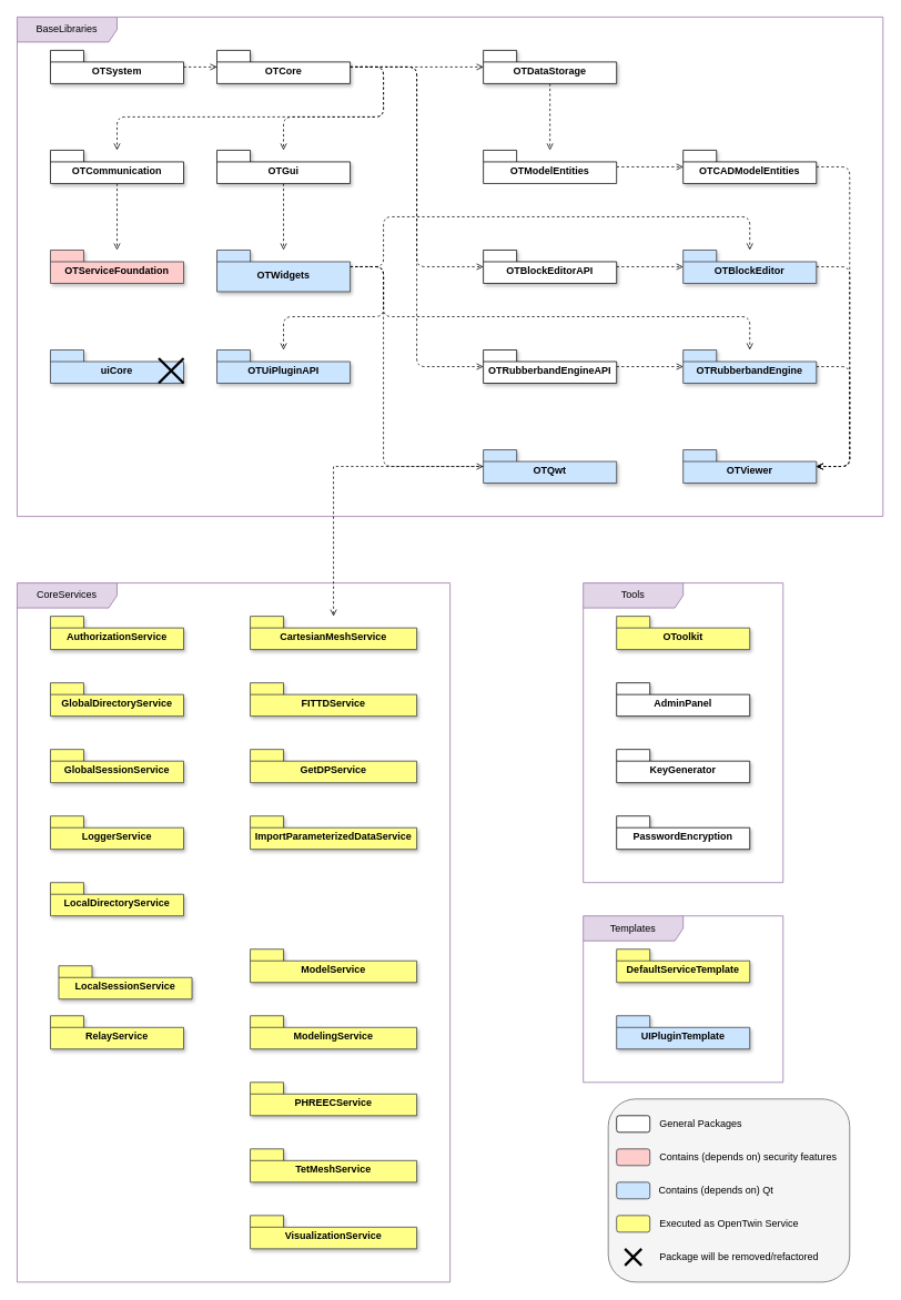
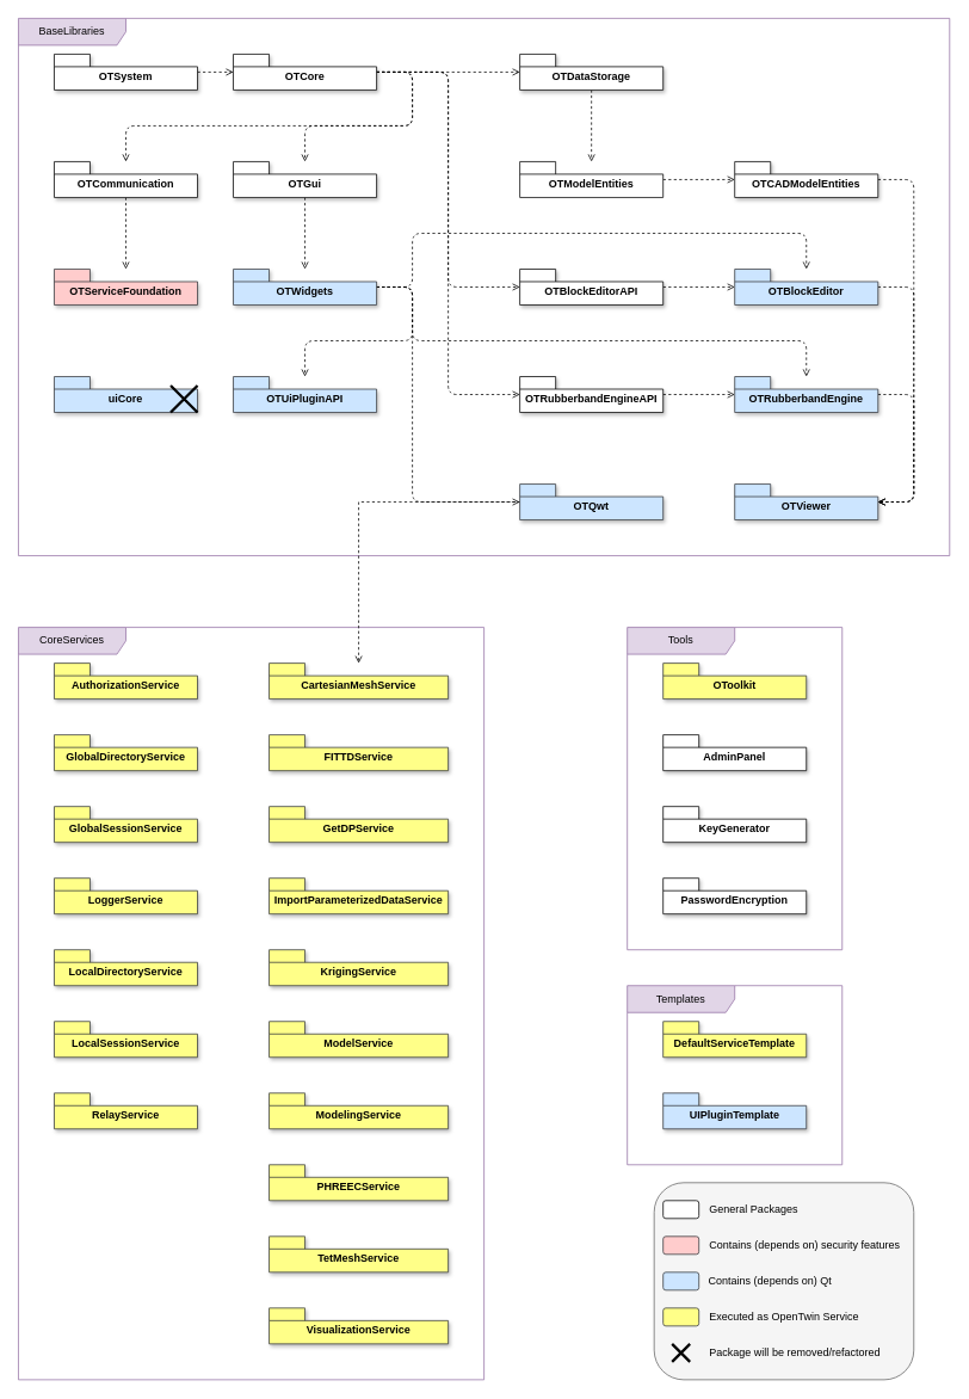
  <mxCell id="0" />
  <mxCell id="1" parent="0" />
  <mxCell id="2" value="" style="rounded=1;whiteSpace=wrap;html=1;fillColor=#f5f5f5;fontColor=#333333;strokeColor=#666666;glass=0;shadow=0;" parent="1" vertex="1"><mxGeometry x="730" y="1320" width="290" height="220" as="geometry" /></mxCell>
  <mxCell id="3" style="edgeStyle=orthogonalEdgeStyle;rounded=0;orthogonalLoop=1;jettySize=auto;html=1;dashed=1;endArrow=open;endFill=0;" parent="1" source="4" target="10" edge="1"><mxGeometry relative="1" as="geometry" /></mxCell>
  <mxCell id="4" value="OTSystem" style="shape=folder;fontStyle=1;spacingTop=10;tabWidth=40;tabHeight=14;tabPosition=left;html=1;whiteSpace=wrap;shadow=1;" parent="1" vertex="1"><mxGeometry x="60" y="60" width="160" height="40" as="geometry" /></mxCell>
  <mxCell id="5" style="edgeStyle=orthogonalEdgeStyle;rounded=1;orthogonalLoop=1;jettySize=auto;html=1;dashed=1;endArrow=open;endFill=0;" parent="1" source="10" target="12" edge="1"><mxGeometry relative="1" as="geometry"><Array as="points"><mxPoint x="460" y="80" /><mxPoint x="460" y="140" /><mxPoint x="140" y="140" /></Array></mxGeometry></mxCell>
  <mxCell id="6" style="edgeStyle=orthogonalEdgeStyle;rounded=1;orthogonalLoop=1;jettySize=auto;html=1;dashed=1;endArrow=open;endFill=0;" parent="1" source="10" target="36" edge="1"><mxGeometry relative="1" as="geometry"><Array as="points"><mxPoint x="460" y="80" /><mxPoint x="460" y="140" /><mxPoint x="340" y="140" /></Array></mxGeometry></mxCell>
  <mxCell id="7" style="edgeStyle=orthogonalEdgeStyle;rounded=0;orthogonalLoop=1;jettySize=auto;html=1;dashed=1;endArrow=open;endFill=0;" parent="1" source="10" target="27" edge="1"><mxGeometry relative="1" as="geometry" /></mxCell>
  <mxCell id="8" style="edgeStyle=orthogonalEdgeStyle;rounded=1;orthogonalLoop=1;jettySize=auto;html=1;dashed=1;endArrow=open;endFill=0;" parent="1" source="10" target="15" edge="1"><mxGeometry relative="1" as="geometry"><Array as="points"><mxPoint x="500" y="80" /><mxPoint x="500" y="320" /></Array></mxGeometry></mxCell>
  <mxCell id="9" style="edgeStyle=orthogonalEdgeStyle;rounded=1;orthogonalLoop=1;jettySize=auto;html=1;dashed=1;endArrow=open;endFill=0;" parent="1" source="10" target="31" edge="1"><mxGeometry relative="1" as="geometry"><Array as="points"><mxPoint x="500" y="80" /><mxPoint x="500" y="440" /></Array></mxGeometry></mxCell>
  <mxCell id="10" value="OTCore" style="shape=folder;fontStyle=1;spacingTop=10;tabWidth=40;tabHeight=14;tabPosition=left;html=1;whiteSpace=wrap;shadow=1;" parent="1" vertex="1"><mxGeometry x="260" y="60" width="160" height="40" as="geometry" /></mxCell>
  <mxCell id="11" style="edgeStyle=orthogonalEdgeStyle;rounded=0;orthogonalLoop=1;jettySize=auto;html=1;dashed=1;endArrow=open;endFill=0;" parent="1" source="12" target="13" edge="1"><mxGeometry relative="1" as="geometry" /></mxCell>
  <mxCell id="12" value="OTCommunication" style="shape=folder;fontStyle=1;spacingTop=10;tabWidth=40;tabHeight=14;tabPosition=left;html=1;whiteSpace=wrap;shadow=1;" parent="1" vertex="1"><mxGeometry x="60" y="180" width="160" height="40" as="geometry" /></mxCell>
  <mxCell id="13" value="OTServiceFoundation" style="shape=folder;fontStyle=1;spacingTop=10;tabWidth=40;tabHeight=14;tabPosition=left;html=1;whiteSpace=wrap;fillColor=#ffcccc;strokeColor=#36393d;shadow=1;" parent="1" vertex="1"><mxGeometry x="60" y="300" width="160" height="40" as="geometry" /></mxCell>
  <mxCell id="14" style="edgeStyle=orthogonalEdgeStyle;rounded=1;orthogonalLoop=1;jettySize=auto;html=1;dashed=1;endArrow=open;endFill=0;" parent="1" source="15" target="17" edge="1"><mxGeometry relative="1" as="geometry" /></mxCell>
  <mxCell id="15" value="OTBlockEditorAPI" style="shape=folder;fontStyle=1;spacingTop=10;tabWidth=40;tabHeight=14;tabPosition=left;html=1;whiteSpace=wrap;shadow=1;" parent="1" vertex="1"><mxGeometry x="580" y="300" width="160" height="40" as="geometry" /></mxCell>
  <mxCell id="16" style="edgeStyle=orthogonalEdgeStyle;rounded=1;orthogonalLoop=1;jettySize=auto;html=1;dashed=1;endArrow=open;endFill=0;" parent="1" source="17" target="42" edge="1"><mxGeometry relative="1" as="geometry"><Array as="points"><mxPoint x="1020" y="320" /><mxPoint x="1020" y="560" /></Array></mxGeometry></mxCell>
  <mxCell id="17" value="OTBlockEditor" style="shape=folder;fontStyle=1;spacingTop=10;tabWidth=40;tabHeight=14;tabPosition=left;html=1;whiteSpace=wrap;fillColor=#cce5ff;strokeColor=#36393d;shadow=1;" parent="1" vertex="1"><mxGeometry x="820" y="300" width="160" height="40" as="geometry" /></mxCell>
  <mxCell id="18" value="" style="rounded=1;whiteSpace=wrap;html=1;" parent="1" vertex="1"><mxGeometry x="740" y="1340" width="40" height="20" as="geometry" /></mxCell>
  <mxCell id="19" value="" style="rounded=1;whiteSpace=wrap;html=1;fillColor=#ffcccc;strokeColor=#36393d;" parent="1" vertex="1"><mxGeometry x="740" y="1380" width="40" height="20" as="geometry" /></mxCell>
  <mxCell id="20" value="" style="rounded=1;whiteSpace=wrap;html=1;fillColor=#cce5ff;strokeColor=#36393d;" parent="1" vertex="1"><mxGeometry x="740" y="1420" width="40" height="20" as="geometry" /></mxCell>
  <mxCell id="21" value="General Packages" style="text;html=1;strokeColor=none;fillColor=none;align=left;verticalAlign=middle;whiteSpace=wrap;rounded=0;" parent="1" vertex="1"><mxGeometry x="790" y="1340" width="230" height="20" as="geometry" /></mxCell>
  <mxCell id="22" value="Contains (depends on) security features" style="text;html=1;strokeColor=none;fillColor=none;align=left;verticalAlign=middle;whiteSpace=wrap;rounded=0;" parent="1" vertex="1"><mxGeometry x="790" y="1380" width="230" height="20" as="geometry" /></mxCell>
  <mxCell id="23" value="Contains (depends on) Qt" style="text;html=1;strokeColor=none;fillColor=none;align=left;verticalAlign=middle;whiteSpace=wrap;rounded=0;" parent="1" vertex="1"><mxGeometry x="789" y="1420" width="231" height="20" as="geometry" /></mxCell>
  <mxCell id="24" style="edgeStyle=orthogonalEdgeStyle;rounded=0;orthogonalLoop=1;jettySize=auto;html=1;dashed=1;endArrow=open;endFill=0;" parent="1" source="25" target="29" edge="1"><mxGeometry relative="1" as="geometry" /></mxCell>
  <mxCell id="25" value="OTModelEntities" style="shape=folder;fontStyle=1;spacingTop=10;tabWidth=40;tabHeight=14;tabPosition=left;html=1;whiteSpace=wrap;" parent="1" vertex="1"><mxGeometry x="580" y="180" width="160" height="40" as="geometry" /></mxCell>
  <mxCell id="26" style="edgeStyle=orthogonalEdgeStyle;rounded=0;orthogonalLoop=1;jettySize=auto;html=1;dashed=1;endArrow=open;endFill=0;" parent="1" source="27" target="25" edge="1"><mxGeometry relative="1" as="geometry" /></mxCell>
  <mxCell id="27" value="OTDataStorage" style="shape=folder;fontStyle=1;spacingTop=10;tabWidth=40;tabHeight=14;tabPosition=left;html=1;whiteSpace=wrap;shadow=1;" parent="1" vertex="1"><mxGeometry x="580" y="60" width="160" height="40" as="geometry" /></mxCell>
  <mxCell id="28" style="edgeStyle=orthogonalEdgeStyle;rounded=1;orthogonalLoop=1;jettySize=auto;html=1;dashed=1;endArrow=open;endFill=0;" parent="1" source="29" target="42" edge="1"><mxGeometry relative="1" as="geometry"><Array as="points"><mxPoint x="1020" y="200" /><mxPoint x="1020" y="560" /></Array></mxGeometry></mxCell>
  <mxCell id="29" value="OTCADModelEntities" style="shape=folder;fontStyle=1;spacingTop=10;tabWidth=40;tabHeight=14;tabPosition=left;html=1;whiteSpace=wrap;shadow=1;" parent="1" vertex="1"><mxGeometry x="820" y="180" width="160" height="40" as="geometry" /></mxCell>
  <mxCell id="30" style="edgeStyle=orthogonalEdgeStyle;rounded=1;orthogonalLoop=1;jettySize=auto;html=1;dashed=1;endArrow=open;endFill=0;" parent="1" source="31" target="33" edge="1"><mxGeometry relative="1" as="geometry" /></mxCell>
  <mxCell id="31" value="OTRubberbandEngineAPI" style="shape=folder;fontStyle=1;spacingTop=10;tabWidth=40;tabHeight=14;tabPosition=left;html=1;whiteSpace=wrap;shadow=1;" parent="1" vertex="1"><mxGeometry x="580" y="420" width="160" height="40" as="geometry" /></mxCell>
  <mxCell id="32" style="edgeStyle=orthogonalEdgeStyle;rounded=1;orthogonalLoop=1;jettySize=auto;html=1;dashed=1;endArrow=open;endFill=0;" parent="1" source="33" target="42" edge="1"><mxGeometry relative="1" as="geometry"><Array as="points"><mxPoint x="1020" y="440" /><mxPoint x="1020" y="560" /></Array></mxGeometry></mxCell>
  <mxCell id="33" value="OTRubberbandEngine" style="shape=folder;fontStyle=1;spacingTop=10;tabWidth=40;tabHeight=14;tabPosition=left;html=1;whiteSpace=wrap;fillColor=#cce5ff;strokeColor=#36393d;shadow=1;" parent="1" vertex="1"><mxGeometry x="820" y="420" width="160" height="40" as="geometry" /></mxCell>
  <mxCell id="34" value="BaseLibraries" style="shape=umlFrame;whiteSpace=wrap;html=1;pointerEvents=0;width=120;height=30;fillColor=#e1d5e7;strokeColor=#9673a6;align=center;" parent="1" vertex="1"><mxGeometry width="1040" height="600" as="geometry" x="20" y="20" /></mxCell>
  <mxCell id="35" style="edgeStyle=orthogonalEdgeStyle;rounded=1;orthogonalLoop=1;jettySize=auto;html=1;dashed=1;endArrow=open;endFill=0;" parent="1" source="36" target="41" edge="1"><mxGeometry relative="1" as="geometry" /></mxCell>
  <mxCell id="36" value="OTGui" style="shape=folder;fontStyle=1;spacingTop=10;tabWidth=40;tabHeight=14;tabPosition=left;html=1;whiteSpace=wrap;shadow=1;" parent="1" vertex="1"><mxGeometry x="260" y="180" width="160" height="40" as="geometry" /></mxCell>
  <mxCell id="37" style="edgeStyle=orthogonalEdgeStyle;rounded=1;orthogonalLoop=1;jettySize=auto;html=1;dashed=1;endArrow=open;endFill=0;" parent="1" source="41" target="17" edge="1"><mxGeometry relative="1" as="geometry"><Array as="points"><mxPoint x="460" y="320" /><mxPoint x="460" y="260" /><mxPoint x="900" y="260" /></Array></mxGeometry></mxCell>
  <mxCell id="38" style="edgeStyle=orthogonalEdgeStyle;rounded=1;orthogonalLoop=1;jettySize=auto;html=1;dashed=1;endArrow=open;endFill=0;" parent="1" source="41" target="33" edge="1"><mxGeometry relative="1" as="geometry"><Array as="points"><mxPoint x="460" y="320" /><mxPoint x="460" y="380" /><mxPoint x="900" y="380" /></Array></mxGeometry></mxCell>
  <mxCell id="39" style="edgeStyle=orthogonalEdgeStyle;rounded=1;orthogonalLoop=1;jettySize=auto;html=1;dashed=1;endArrow=open;endFill=0;" parent="1" source="41" target="62" edge="1"><mxGeometry relative="1" as="geometry"><Array as="points"><mxPoint x="460" y="320" /><mxPoint x="460" y="560" /></Array></mxGeometry></mxCell>
  <mxCell id="40" style="edgeStyle=orthogonalEdgeStyle;rounded=1;orthogonalLoop=1;jettySize=auto;html=1;dashed=1;endArrow=open;endFill=0;" parent="1" source="41" target="68" edge="1"><mxGeometry relative="1" as="geometry"><Array as="points"><mxPoint x="460" y="320" /><mxPoint x="460" y="380" /><mxPoint x="340" y="380" /></Array></mxGeometry></mxCell>
- <mxCell id="41" value="OTWidgets" style="shape=folder;fontStyle=1;spacingTop=10;tabWidth=40;tabHeight=14;tabPosition=left;html=1;whiteSpace=wrap;fillColor=#cce5ff;strokeColor=#36393d;shadow=1;" parent="1" vertex="1"><mxGeometry x="260" y="300" width="160" height="50" as="geometry" /></mxCell>
+ <mxCell id="41" value="OTWidgets" style="shape=folder;fontStyle=1;spacingTop=10;tabWidth=40;tabHeight=14;tabPosition=left;html=1;whiteSpace=wrap;fillColor=#cce5ff;strokeColor=#36393d;shadow=1;" parent="1" vertex="1"><mxGeometry x="260" y="300" width="160" height="40" as="geometry" /></mxCell>
  <mxCell id="42" value="OTViewer" style="shape=folder;fontStyle=1;spacingTop=10;tabWidth=40;tabHeight=14;tabPosition=left;html=1;whiteSpace=wrap;fillColor=#cce5ff;strokeColor=#36393d;shadow=1;" parent="1" vertex="1"><mxGeometry x="820" y="540" width="160" height="40" as="geometry" /></mxCell>
  <mxCell id="43" value="CoreServices" style="shape=umlFrame;whiteSpace=wrap;html=1;pointerEvents=0;fillColor=#e1d5e7;strokeColor=#9673a6;width=120;height=30;" parent="1" vertex="1"><mxGeometry y="700" width="520" height="840" as="geometry" x="20" /></mxCell>
  <mxCell id="44" value="Tools" style="shape=umlFrame;whiteSpace=wrap;html=1;pointerEvents=0;fillColor=#e1d5e7;strokeColor=#9673a6;width=120;height=30;" parent="1" vertex="1"><mxGeometry x="700" y="700" width="240" height="360" as="geometry" /></mxCell>
  <mxCell id="45" value="Templates" style="shape=umlFrame;whiteSpace=wrap;html=1;pointerEvents=0;fillColor=#e1d5e7;strokeColor=#9673a6;width=120;height=30;" parent="1" vertex="1"><mxGeometry x="700" y="1100" width="240" height="200" as="geometry" /></mxCell>
  <mxCell id="46" value="OToolkit" style="shape=folder;fontStyle=1;spacingTop=10;tabWidth=40;tabHeight=14;tabPosition=left;html=1;whiteSpace=wrap;fillColor=#ffff88;strokeColor=#36393d;shadow=1;" parent="1" vertex="1"><mxGeometry x="740" y="740" width="160" height="40" as="geometry" /></mxCell>
  <mxCell id="47" value="AuthorizationService" style="shape=folder;fontStyle=1;spacingTop=10;tabWidth=40;tabHeight=14;tabPosition=left;html=1;whiteSpace=wrap;fillColor=#ffff88;strokeColor=#36393d;shadow=1;" parent="1" vertex="1"><mxGeometry x="60" y="740" width="160" height="40" as="geometry" /></mxCell>
  <mxCell id="48" value="CartesianMeshService" style="shape=folder;fontStyle=1;spacingTop=10;tabWidth=40;tabHeight=14;tabPosition=left;html=1;whiteSpace=wrap;fillColor=#ffff88;strokeColor=#36393d;shadow=1;" parent="1" vertex="1"><mxGeometry x="300" y="740" width="200" height="40" as="geometry" /></mxCell>
  <mxCell id="49" value="FITTDService" style="shape=folder;fontStyle=1;spacingTop=10;tabWidth=40;tabHeight=14;tabPosition=left;html=1;whiteSpace=wrap;fillColor=#ffff88;strokeColor=#36393d;shadow=1;" parent="1" vertex="1"><mxGeometry x="300" y="820" width="200" height="40" as="geometry" /></mxCell>
  <mxCell id="50" value="GetDPService" style="shape=folder;fontStyle=1;spacingTop=10;tabWidth=40;tabHeight=14;tabPosition=left;html=1;whiteSpace=wrap;fillColor=#ffff88;strokeColor=#36393d;shadow=1;" parent="1" vertex="1"><mxGeometry x="300" y="900" width="200" height="40" as="geometry" /></mxCell>
  <mxCell id="51" value="GlobalDirectoryService" style="shape=folder;fontStyle=1;spacingTop=10;tabWidth=40;tabHeight=14;tabPosition=left;html=1;whiteSpace=wrap;fillColor=#ffff88;strokeColor=#36393d;shadow=1;" parent="1" vertex="1"><mxGeometry x="60" y="820" width="160" height="40" as="geometry" /></mxCell>
  <mxCell id="52" value="LocalDirectoryService" style="shape=folder;fontStyle=1;spacingTop=10;tabWidth=40;tabHeight=14;tabPosition=left;html=1;whiteSpace=wrap;fillColor=#ffff88;strokeColor=#36393d;shadow=1;" parent="1" vertex="1"><mxGeometry x="60" y="1060" width="160" height="40" as="geometry" /></mxCell>
  <mxCell id="53" value="GlobalSessionService" style="shape=folder;fontStyle=1;spacingTop=10;tabWidth=40;tabHeight=14;tabPosition=left;html=1;whiteSpace=wrap;fillColor=#ffff88;strokeColor=#36393d;shadow=1;" parent="1" vertex="1"><mxGeometry x="60" y="900" width="160" height="40" as="geometry" /></mxCell>
- <mxCell id="54" value="LocalSessionService" style="shape=folder;fontStyle=1;spacingTop=10;tabWidth=40;tabHeight=14;tabPosition=left;html=1;whiteSpace=wrap;fillColor=#ffff88;strokeColor=#36393d;shadow=1;" parent="1" vertex="1"><mxGeometry x="70" y="1160" width="160" height="40" as="geometry" /></mxCell>
+ <mxCell id="54" value="LocalSessionService" style="shape=folder;fontStyle=1;spacingTop=10;tabWidth=40;tabHeight=14;tabPosition=left;html=1;whiteSpace=wrap;fillColor=#ffff88;strokeColor=#36393d;shadow=1;" parent="1" vertex="1"><mxGeometry x="60" y="1140" width="160" height="40" as="geometry" /></mxCell>
  <mxCell id="55" value="ImportParameterizedDataService" style="shape=folder;fontStyle=1;spacingTop=10;tabWidth=40;tabHeight=14;tabPosition=left;html=1;whiteSpace=wrap;fillColor=#ffff88;strokeColor=#36393d;shadow=1;" parent="1" vertex="1"><mxGeometry x="300" y="980" width="200" height="40" as="geometry" /></mxCell>
+ <mxCell id="56" value="KrigingService" style="shape=folder;fontStyle=1;spacingTop=10;tabWidth=40;tabHeight=14;tabPosition=left;html=1;whiteSpace=wrap;fillColor=#ffff88;strokeColor=#36393d;shadow=1;" parent="1" vertex="1"><mxGeometry x="300" y="1060" width="200" height="40" as="geometry" /></mxCell>
  <mxCell id="57" value="ModelService" style="shape=folder;fontStyle=1;spacingTop=10;tabWidth=40;tabHeight=14;tabPosition=left;html=1;whiteSpace=wrap;fillColor=#ffff88;strokeColor=#36393d;shadow=1;" parent="1" vertex="1"><mxGeometry x="300" y="1140" width="200" height="40" as="geometry" /></mxCell>
  <mxCell id="58" value="ModelingService" style="shape=folder;fontStyle=1;spacingTop=10;tabWidth=40;tabHeight=14;tabPosition=left;html=1;whiteSpace=wrap;fillColor=#ffff88;strokeColor=#36393d;shadow=1;" parent="1" vertex="1"><mxGeometry x="300" y="1220" width="200" height="40" as="geometry" /></mxCell>
  <mxCell id="59" value="LoggerService" style="shape=folder;fontStyle=1;spacingTop=10;tabWidth=40;tabHeight=14;tabPosition=left;html=1;whiteSpace=wrap;fillColor=#ffff88;strokeColor=#36393d;shadow=1;" parent="1" vertex="1"><mxGeometry x="60" y="980" width="160" height="40" as="geometry" /></mxCell>
  <mxCell id="60" value="PHREECService" style="shape=folder;fontStyle=1;spacingTop=10;tabWidth=40;tabHeight=14;tabPosition=left;html=1;whiteSpace=wrap;fillColor=#ffff88;strokeColor=#36393d;shadow=1;" parent="1" vertex="1"><mxGeometry x="300" y="1300" width="200" height="40" as="geometry" /></mxCell>
  <mxCell id="61" style="edgeStyle=orthogonalEdgeStyle;rounded=0;orthogonalLoop=1;jettySize=auto;html=1;dashed=1;endArrow=open;endFill=0;" parent="1" source="62" target="48" edge="1"><mxGeometry relative="1" as="geometry" /></mxCell>
  <mxCell id="62" value="OTQwt" style="shape=folder;fontStyle=1;spacingTop=10;tabWidth=40;tabHeight=14;tabPosition=left;html=1;whiteSpace=wrap;fillColor=#cce5ff;strokeColor=#36393d;shadow=1;" parent="1" vertex="1"><mxGeometry x="580" y="540" width="160" height="40" as="geometry" /></mxCell>
  <mxCell id="63" value="" style="rounded=1;whiteSpace=wrap;html=1;fillColor=#ffff88;strokeColor=#36393d;" parent="1" vertex="1"><mxGeometry x="740" y="1460" width="40" height="20" as="geometry" /></mxCell>
  <mxCell id="64" value="Executed as OpenTwin Service" style="text;html=1;strokeColor=none;fillColor=none;align=left;verticalAlign=middle;whiteSpace=wrap;rounded=0;" parent="1" vertex="1"><mxGeometry x="790" y="1460" width="230" height="20" as="geometry" /></mxCell>
  <mxCell id="65" value="RelayService" style="shape=folder;fontStyle=1;spacingTop=10;tabWidth=40;tabHeight=14;tabPosition=left;html=1;whiteSpace=wrap;fillColor=#ffff88;strokeColor=#36393d;shadow=1;" parent="1" vertex="1"><mxGeometry x="60" y="1220" width="160" height="40" as="geometry" /></mxCell>
  <mxCell id="66" value="DefaultServiceTemplate" style="shape=folder;fontStyle=1;spacingTop=10;tabWidth=40;tabHeight=14;tabPosition=left;html=1;whiteSpace=wrap;fillColor=#ffff88;strokeColor=#36393d;shadow=1;" parent="1" vertex="1"><mxGeometry x="740" y="1140" width="160" height="40" as="geometry" /></mxCell>
  <mxCell id="67" value="UIPluginTemplate" style="shape=folder;fontStyle=1;spacingTop=10;tabWidth=40;tabHeight=14;tabPosition=left;html=1;whiteSpace=wrap;fillColor=#cce5ff;strokeColor=#36393d;shadow=1;" parent="1" vertex="1"><mxGeometry x="740" y="1220" width="160" height="40" as="geometry" /></mxCell>
  <mxCell id="68" value="OTUiPluginAPI" style="shape=folder;fontStyle=1;spacingTop=10;tabWidth=40;tabHeight=14;tabPosition=left;html=1;whiteSpace=wrap;fillColor=#cce5ff;strokeColor=#36393d;shadow=1;" parent="1" vertex="1"><mxGeometry x="260" y="420" width="160" height="40" as="geometry" /></mxCell>
  <mxCell id="69" value="TetMeshService" style="shape=folder;fontStyle=1;spacingTop=10;tabWidth=40;tabHeight=14;tabPosition=left;html=1;whiteSpace=wrap;fillColor=#ffff88;strokeColor=#36393d;shadow=1;" parent="1" vertex="1"><mxGeometry x="300" y="1380" width="200" height="40" as="geometry" /></mxCell>
  <mxCell id="70" value="uiCore" style="shape=folder;fontStyle=1;spacingTop=10;tabWidth=40;tabHeight=14;tabPosition=left;html=1;whiteSpace=wrap;fillColor=#cce5ff;strokeColor=#36393d;shadow=1;" parent="1" vertex="1"><mxGeometry x="60" y="420" width="160" height="40" as="geometry" /></mxCell>
  <mxCell id="71" value="" style="shape=umlDestroy;whiteSpace=wrap;html=1;strokeWidth=3;targetShapes=umlLifeline;" parent="1" vertex="1"><mxGeometry x="190" y="430" width="30" height="30" as="geometry" /></mxCell>
  <mxCell id="72" value="" style="shape=umlDestroy;whiteSpace=wrap;html=1;strokeWidth=3;targetShapes=umlLifeline;" parent="1" vertex="1"><mxGeometry x="750" y="1500" width="20" height="20" as="geometry" /></mxCell>
  <mxCell id="73" value="Package will be removed/refactored" style="text;html=1;strokeColor=none;fillColor=none;align=left;verticalAlign=middle;whiteSpace=wrap;rounded=0;" parent="1" vertex="1"><mxGeometry x="789.5" y="1500" width="230" height="20" as="geometry" /></mxCell>
  <mxCell id="74" value="VisualizationService" style="shape=folder;fontStyle=1;spacingTop=10;tabWidth=40;tabHeight=14;tabPosition=left;html=1;whiteSpace=wrap;fillColor=#ffff88;strokeColor=#36393d;shadow=1;" parent="1" vertex="1"><mxGeometry x="300" y="1460" width="200" height="40" as="geometry" /></mxCell>
  <mxCell id="75" value="AdminPanel" style="shape=folder;fontStyle=1;spacingTop=10;tabWidth=40;tabHeight=14;tabPosition=left;html=1;whiteSpace=wrap;shadow=1;" vertex="1" parent="1"><mxGeometry x="740" y="820" width="160" height="40" as="geometry" /></mxCell>
  <mxCell id="76" value="KeyGenerator" style="shape=folder;fontStyle=1;spacingTop=10;tabWidth=40;tabHeight=14;tabPosition=left;html=1;whiteSpace=wrap;shadow=1;" vertex="1" parent="1"><mxGeometry x="740" y="900" width="160" height="40" as="geometry" /></mxCell>
  <mxCell id="77" value="PasswordEncryption" style="shape=folder;fontStyle=1;spacingTop=10;tabWidth=40;tabHeight=14;tabPosition=left;html=1;whiteSpace=wrap;shadow=1;" vertex="1" parent="1"><mxGeometry x="740" y="980" width="160" height="40" as="geometry" /></mxCell>
